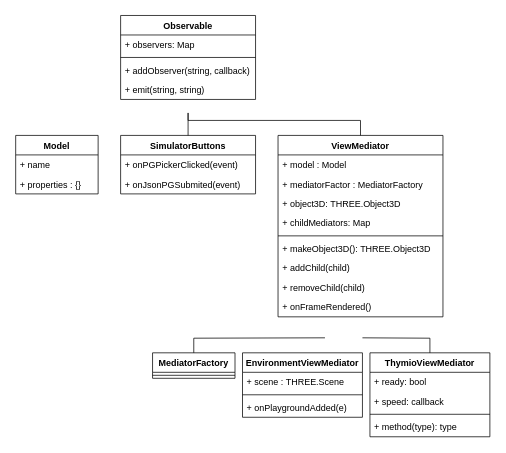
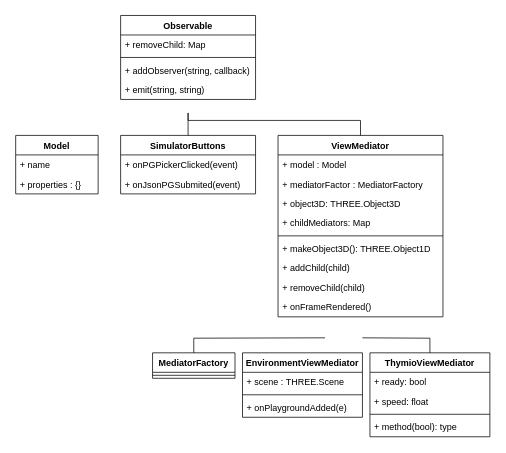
  <mxCell id="0" />
  <mxCell id="1" parent="0" />
  <mxCell id="2" value="Observable" style="swimlane;fontStyle=1;align=center;verticalAlign=top;childLayout=stackLayout;horizontal=1;startSize=26;horizontalStack=0;resizeParent=1;resizeParentMax=0;resizeLast=0;collapsible=1;marginBottom=0;" vertex="1" parent="1"><mxGeometry x="160.41" y="20" width="180" height="112" as="geometry" /></mxCell>
- <mxCell id="3" value="+ observers: Map" style="text;strokeColor=none;fillColor=none;align=left;verticalAlign=top;spacingLeft=4;spacingRight=4;overflow=hidden;rotatable=0;points=[[0,0.5],[1,0.5]];portConstraint=eastwest;" vertex="1" parent="2"><mxGeometry y="26" width="180" height="26" as="geometry" /></mxCell>
+ <mxCell id="3" value="+ removeChild: Map" style="text;strokeColor=none;fillColor=none;align=left;verticalAlign=top;spacingLeft=4;spacingRight=4;overflow=hidden;rotatable=0;points=[[0,0.5],[1,0.5]];portConstraint=eastwest;" vertex="1" parent="2"><mxGeometry y="26" width="180" height="26" as="geometry" /></mxCell>
  <mxCell id="4" value="" style="line;strokeWidth=1;fillColor=none;align=left;verticalAlign=middle;spacingTop=-1;spacingLeft=3;spacingRight=3;rotatable=0;labelPosition=right;points=[];portConstraint=eastwest;" vertex="1" parent="2"><mxGeometry y="52" width="180" height="8" as="geometry" /></mxCell>
  <mxCell id="5" value="+ addObserver(string, callback)" style="text;strokeColor=none;fillColor=none;align=left;verticalAlign=top;spacingLeft=4;spacingRight=4;overflow=hidden;rotatable=0;points=[[0,0.5],[1,0.5]];portConstraint=eastwest;" vertex="1" parent="2"><mxGeometry y="60" width="180" height="26" as="geometry" /></mxCell>
  <mxCell id="6" value="+ emit(string, string)" style="text;strokeColor=none;fillColor=none;align=left;verticalAlign=top;spacingLeft=4;spacingRight=4;overflow=hidden;rotatable=0;points=[[0,0.5],[1,0.5]];portConstraint=eastwest;" vertex="1" parent="2"><mxGeometry y="86" width="180" height="26" as="geometry" /></mxCell>
  <mxCell id="7" value="Model" style="swimlane;fontStyle=1;align=center;verticalAlign=top;childLayout=stackLayout;horizontal=1;startSize=26;horizontalStack=0;resizeParent=1;resizeParentMax=0;resizeLast=0;collapsible=1;marginBottom=0;" vertex="1" parent="1"><mxGeometry x="20.41" y="180" width="110" height="78" as="geometry" /></mxCell>
  <mxCell id="8" value="+ name" style="text;strokeColor=none;fillColor=none;align=left;verticalAlign=top;spacingLeft=4;spacingRight=4;overflow=hidden;rotatable=0;points=[[0,0.5],[1,0.5]];portConstraint=eastwest;" vertex="1" parent="7"><mxGeometry y="26" width="110" height="26" as="geometry" /></mxCell>
  <mxCell id="9" value="+ properties : {}" style="text;strokeColor=none;fillColor=none;align=left;verticalAlign=top;spacingLeft=4;spacingRight=4;overflow=hidden;rotatable=0;points=[[0,0.5],[1,0.5]];portConstraint=eastwest;" vertex="1" parent="7"><mxGeometry y="52" width="110" height="26" as="geometry" /></mxCell>
  <mxCell id="10" value="SimulatorButtons" style="swimlane;fontStyle=1;align=center;verticalAlign=top;childLayout=stackLayout;horizontal=1;startSize=26;horizontalStack=0;resizeParent=1;resizeParentMax=0;resizeLast=0;collapsible=1;marginBottom=0;" vertex="1" parent="1"><mxGeometry x="160.41" y="180" width="180" height="78" as="geometry" /></mxCell>
  <mxCell id="11" value="+ onPGPickerClicked(event)" style="text;strokeColor=none;fillColor=none;align=left;verticalAlign=top;spacingLeft=4;spacingRight=4;overflow=hidden;rotatable=0;points=[[0,0.5],[1,0.5]];portConstraint=eastwest;" vertex="1" parent="10"><mxGeometry y="26" width="180" height="26" as="geometry" /></mxCell>
  <mxCell id="12" value="+ onJsonPGSubmited(event)" style="text;strokeColor=none;fillColor=none;align=left;verticalAlign=top;spacingLeft=4;spacingRight=4;overflow=hidden;rotatable=0;points=[[0,0.5],[1,0.5]];portConstraint=eastwest;" vertex="1" parent="10"><mxGeometry y="52" width="180" height="26" as="geometry" /></mxCell>
  <mxCell id="13" value="" style="endArrow=none;endSize=16;endFill=0;html=1;exitX=0.5;exitY=0;exitDx=0;exitDy=0;rounded=0;" edge="1" parent="1" source="10"><mxGeometry width="160" relative="1" as="geometry"><mxPoint x="190.41" y="240" as="sourcePoint" /><mxPoint x="250.41" y="150" as="targetPoint" /></mxGeometry></mxCell>
  <mxCell id="14" value="ViewMediator" style="swimlane;fontStyle=1;align=center;verticalAlign=top;childLayout=stackLayout;horizontal=1;startSize=26;horizontalStack=0;resizeParent=1;resizeParentMax=0;resizeLast=0;collapsible=1;marginBottom=0;" vertex="1" parent="1"><mxGeometry x="370.41" y="180" width="220" height="242" as="geometry" /></mxCell>
  <mxCell id="15" value="+ model : Model" style="text;strokeColor=none;fillColor=none;align=left;verticalAlign=top;spacingLeft=4;spacingRight=4;overflow=hidden;rotatable=0;points=[[0,0.5],[1,0.5]];portConstraint=eastwest;" vertex="1" parent="14"><mxGeometry y="26" width="220" height="26" as="geometry" /></mxCell>
  <mxCell id="16" value="+ mediatorFactor : MediatorFactory" style="text;strokeColor=none;fillColor=none;align=left;verticalAlign=top;spacingLeft=4;spacingRight=4;overflow=hidden;rotatable=0;points=[[0,0.5],[1,0.5]];portConstraint=eastwest;" vertex="1" parent="14"><mxGeometry y="52" width="220" height="26" as="geometry" /></mxCell>
  <mxCell id="17" value="+ object3D: THREE.Object3D" style="text;strokeColor=none;fillColor=none;align=left;verticalAlign=top;spacingLeft=4;spacingRight=4;overflow=hidden;rotatable=0;points=[[0,0.5],[1,0.5]];portConstraint=eastwest;" vertex="1" parent="14"><mxGeometry y="78" width="220" height="26" as="geometry" /></mxCell>
  <mxCell id="18" value="+ childMediators: Map" style="text;strokeColor=none;fillColor=none;align=left;verticalAlign=top;spacingLeft=4;spacingRight=4;overflow=hidden;rotatable=0;points=[[0,0.5],[1,0.5]];portConstraint=eastwest;" vertex="1" parent="14"><mxGeometry y="104" width="220" height="26" as="geometry" /></mxCell>
  <mxCell id="19" value="" style="line;strokeWidth=1;fillColor=none;align=left;verticalAlign=middle;spacingTop=-1;spacingLeft=3;spacingRight=3;rotatable=0;labelPosition=right;points=[];portConstraint=eastwest;" vertex="1" parent="14"><mxGeometry y="130" width="220" height="8" as="geometry" /></mxCell>
- <mxCell id="20" value="+ makeObject3D(): THREE.Object3D" style="text;strokeColor=none;fillColor=none;align=left;verticalAlign=top;spacingLeft=4;spacingRight=4;overflow=hidden;rotatable=0;points=[[0,0.5],[1,0.5]];portConstraint=eastwest;" vertex="1" parent="14"><mxGeometry y="138" width="220" height="26" as="geometry" /></mxCell>
+ <mxCell id="20" value="+ makeObject3D(): THREE.Object1D" style="text;strokeColor=none;fillColor=none;align=left;verticalAlign=top;spacingLeft=4;spacingRight=4;overflow=hidden;rotatable=0;points=[[0,0.5],[1,0.5]];portConstraint=eastwest;" vertex="1" parent="14"><mxGeometry y="138" width="220" height="26" as="geometry" /></mxCell>
  <mxCell id="21" value="+ addChild(child)" style="text;strokeColor=none;fillColor=none;align=left;verticalAlign=top;spacingLeft=4;spacingRight=4;overflow=hidden;rotatable=0;points=[[0,0.5],[1,0.5]];portConstraint=eastwest;" vertex="1" parent="14"><mxGeometry y="164" width="220" height="26" as="geometry" /></mxCell>
  <mxCell id="22" value="+ removeChild(child)" style="text;strokeColor=none;fillColor=none;align=left;verticalAlign=top;spacingLeft=4;spacingRight=4;overflow=hidden;rotatable=0;points=[[0,0.5],[1,0.5]];portConstraint=eastwest;" vertex="1" parent="14"><mxGeometry y="190" width="220" height="26" as="geometry" /></mxCell>
  <mxCell id="23" value="+ onFrameRendered()" style="text;strokeColor=none;fillColor=none;align=left;verticalAlign=top;spacingLeft=4;spacingRight=4;overflow=hidden;rotatable=0;points=[[0,0.5],[1,0.5]];portConstraint=eastwest;" vertex="1" parent="14"><mxGeometry y="216" width="220" height="26" as="geometry" /></mxCell>
  <mxCell id="24" value="" style="endArrow=none;endSize=16;endFill=0;html=1;exitX=0.5;exitY=0;exitDx=0;exitDy=0;rounded=0;" edge="1" parent="1" source="14"><mxGeometry width="160" relative="1" as="geometry"><mxPoint x="470.41" y="117.56" as="sourcePoint" /><mxPoint x="250.41" y="150" as="targetPoint" /><Array as="points"><mxPoint x="480.41" y="160" /><mxPoint x="250.41" y="160" /></Array></mxGeometry></mxCell>
  <mxCell id="25" value="EnvironmentViewMediator" style="swimlane;fontStyle=1;align=center;verticalAlign=top;childLayout=stackLayout;horizontal=1;startSize=26;horizontalStack=0;resizeParent=1;resizeParentMax=0;resizeLast=0;collapsible=1;marginBottom=0;" vertex="1" parent="1"><mxGeometry x="323" y="470" width="160" height="86" as="geometry" /></mxCell>
  <mxCell id="26" value="+ scene : THREE.Scene" style="text;strokeColor=none;fillColor=none;align=left;verticalAlign=top;spacingLeft=4;spacingRight=4;overflow=hidden;rotatable=0;points=[[0,0.5],[1,0.5]];portConstraint=eastwest;" vertex="1" parent="25"><mxGeometry y="26" width="160" height="26" as="geometry" /></mxCell>
  <mxCell id="27" value="" style="line;strokeWidth=1;fillColor=none;align=left;verticalAlign=middle;spacingTop=-1;spacingLeft=3;spacingRight=3;rotatable=0;labelPosition=right;points=[];portConstraint=eastwest;" vertex="1" parent="25"><mxGeometry y="52" width="160" height="8" as="geometry" /></mxCell>
  <mxCell id="28" value="+ onPlaygroundAdded(e)" style="text;strokeColor=none;fillColor=none;align=left;verticalAlign=top;spacingLeft=4;spacingRight=4;overflow=hidden;rotatable=0;points=[[0,0.5],[1,0.5]];portConstraint=eastwest;" vertex="1" parent="25"><mxGeometry y="60" width="160" height="26" as="geometry" /></mxCell>
  <mxCell id="29" value="MediatorFactory" style="swimlane;fontStyle=1;align=center;verticalAlign=top;childLayout=stackLayout;horizontal=1;startSize=26;horizontalStack=0;resizeParent=1;resizeParentMax=0;resizeLast=0;collapsible=1;marginBottom=0;" vertex="1" parent="1"><mxGeometry x="203" y="470" width="110" height="34" as="geometry" /></mxCell>
  <mxCell id="30" value="" style="line;strokeWidth=1;fillColor=none;align=left;verticalAlign=middle;spacingTop=-1;spacingLeft=3;spacingRight=3;rotatable=0;labelPosition=right;points=[];portConstraint=eastwest;" vertex="1" parent="29"><mxGeometry y="26" width="110" height="8" as="geometry" /></mxCell>
  <mxCell id="31" value="ThymioViewMediator" style="swimlane;fontStyle=1;align=center;verticalAlign=top;childLayout=stackLayout;horizontal=1;startSize=26;horizontalStack=0;resizeParent=1;resizeParentMax=0;resizeLast=0;collapsible=1;marginBottom=0;" vertex="1" parent="1"><mxGeometry x="493" y="470" width="160" height="112" as="geometry" /></mxCell>
  <mxCell id="32" value="+ ready: bool" style="text;strokeColor=none;fillColor=none;align=left;verticalAlign=top;spacingLeft=4;spacingRight=4;overflow=hidden;rotatable=0;points=[[0,0.5],[1,0.5]];portConstraint=eastwest;" vertex="1" parent="31"><mxGeometry y="26" width="160" height="26" as="geometry" /></mxCell>
- <mxCell id="33" value="+ speed: callback" style="text;strokeColor=none;fillColor=none;align=left;verticalAlign=top;spacingLeft=4;spacingRight=4;overflow=hidden;rotatable=0;points=[[0,0.5],[1,0.5]];portConstraint=eastwest;" vertex="1" parent="31"><mxGeometry y="52" width="160" height="26" as="geometry" /></mxCell>
+ <mxCell id="33" value="+ speed: float" style="text;strokeColor=none;fillColor=none;align=left;verticalAlign=top;spacingLeft=4;spacingRight=4;overflow=hidden;rotatable=0;points=[[0,0.5],[1,0.5]];portConstraint=eastwest;" vertex="1" parent="31"><mxGeometry y="52" width="160" height="26" as="geometry" /></mxCell>
  <mxCell id="34" value="" style="line;strokeWidth=1;fillColor=none;align=left;verticalAlign=middle;spacingTop=-1;spacingLeft=3;spacingRight=3;rotatable=0;labelPosition=right;points=[];portConstraint=eastwest;" vertex="1" parent="31"><mxGeometry y="78" width="160" height="8" as="geometry" /></mxCell>
- <mxCell id="35" value="+ method(type): type" style="text;strokeColor=none;fillColor=none;align=left;verticalAlign=top;spacingLeft=4;spacingRight=4;overflow=hidden;rotatable=0;points=[[0,0.5],[1,0.5]];portConstraint=eastwest;" vertex="1" parent="31"><mxGeometry y="86" width="160" height="26" as="geometry" /></mxCell>
+ <mxCell id="35" value="+ method(bool): type" style="text;strokeColor=none;fillColor=none;align=left;verticalAlign=top;spacingLeft=4;spacingRight=4;overflow=hidden;rotatable=0;points=[[0,0.5],[1,0.5]];portConstraint=eastwest;" vertex="1" parent="31"><mxGeometry y="86" width="160" height="26" as="geometry" /></mxCell>
  <mxCell id="36" value="" style="endArrow=none;html=1;edgeStyle=orthogonalEdgeStyle;rounded=0;entryX=0.5;entryY=0;entryDx=0;entryDy=0;" edge="1" parent="1" target="31"><mxGeometry relative="1" as="geometry"><mxPoint x="483" y="450" as="sourcePoint" /><mxPoint x="643" y="600" as="targetPoint" /></mxGeometry></mxCell>
  <mxCell id="37" value="" style="resizable=0;html=1;align=left;verticalAlign=bottom;labelBackgroundColor=#ffffff;fontSize=10;" connectable="0" vertex="1" parent="36"><mxGeometry x="-1" relative="1" as="geometry" /></mxCell>
  <mxCell id="38" value="" style="resizable=0;html=1;align=right;verticalAlign=bottom;labelBackgroundColor=#ffffff;fontSize=10;" connectable="0" vertex="1" parent="36"><mxGeometry x="1" relative="1" as="geometry" /></mxCell>
  <mxCell id="39" value="" style="endArrow=none;html=1;edgeStyle=orthogonalEdgeStyle;rounded=0;entryX=0.5;entryY=0;entryDx=0;entryDy=0;" edge="1" parent="1" target="29"><mxGeometry relative="1" as="geometry"><mxPoint x="433" y="450" as="sourcePoint" /><mxPoint x="263" y="449.69" as="targetPoint" /></mxGeometry></mxCell>
  <mxCell id="40" value="" style="resizable=0;html=1;align=left;verticalAlign=bottom;labelBackgroundColor=#ffffff;fontSize=10;" connectable="0" vertex="1" parent="39"><mxGeometry x="-1" relative="1" as="geometry" /></mxCell>
  <mxCell id="41" value="" style="resizable=0;html=1;align=right;verticalAlign=bottom;labelBackgroundColor=#ffffff;fontSize=10;" connectable="0" vertex="1" parent="39"><mxGeometry x="1" relative="1" as="geometry" /></mxCell>
